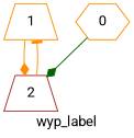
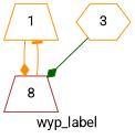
  strict digraph {
    fontname=Roboto
    label=wyp_label
    node [color=darkorange fontname=Roboto shape=trapezium]
    edge [arrowhead=diamond color=darkorange fontname=Roboto]
    1 [height=0.5 width=0.75]
-   2 [color=brown height=0.5 width=0.75]
-   3 [height=0.5 shape=hexagon width=0.75 label=0]
+   2 [color=brown height=0.5 width=0.75 label=8]
+   3 [height=0.5 shape=hexagon width=0.75]
    1 -> 2
    2 -> 1 [arrowhead=tee]
    3 -> 2 [color=darkgreen]
  }
